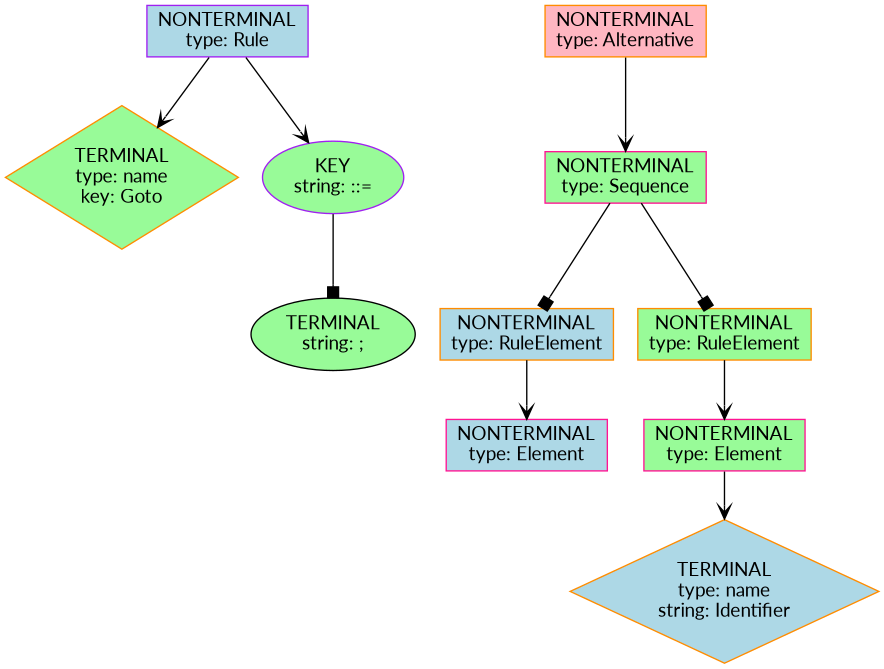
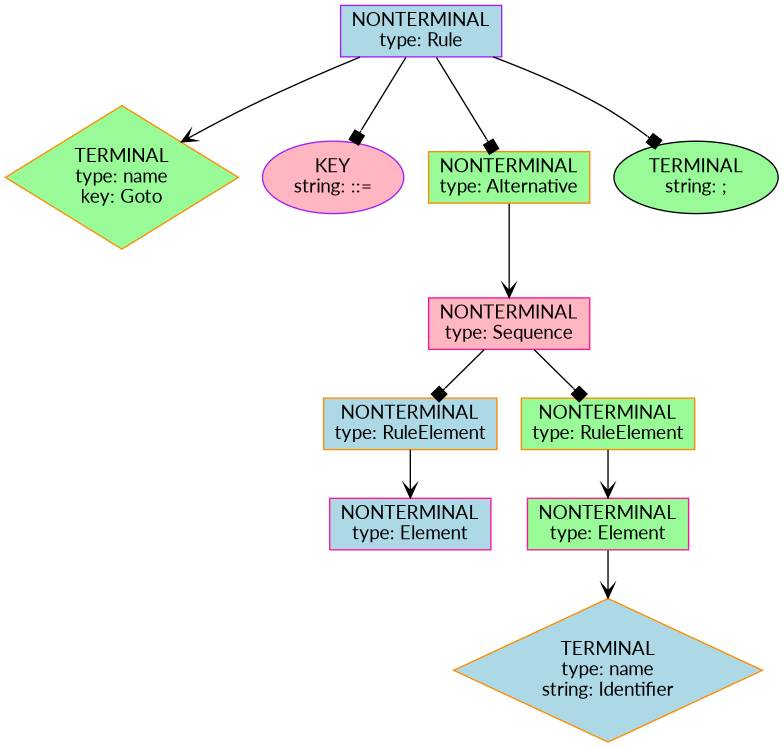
  digraph {
    fontname=Lato
    node [color=darkorange fillcolor=lightblue fontname=Lato shape=box style=filled]
    edge [arrowhead=vee fontname=Lato]
    n1 [color=purple label="NONTERMINAL\ntype: Rule"]
    n2 [fillcolor=palegreen label="TERMINAL\ntype: name\nkey: Goto" shape=diamond]
-   n3 [color=purple fillcolor=palegreen label="KEY\nstring: ::=" shape=oval]
-   n4 [fillcolor=lightpink label="NONTERMINAL\ntype: Alternative"]
+   n3 [color=purple fillcolor=lightpink label="KEY\nstring: ::=" shape=oval]
+   n4 [fillcolor=palegreen label="NONTERMINAL\ntype: Alternative"]
    n5 [color=black fillcolor=palegreen label="TERMINAL\nstring: ;" shape=oval]
-   n6 [color=deeppink fillcolor=palegreen label="NONTERMINAL\ntype: Sequence"]
+   n6 [color=deeppink fillcolor=lightpink label="NONTERMINAL\ntype: Sequence"]
    n7 [label="NONTERMINAL\ntype: RuleElement"]
    n8 [fillcolor=palegreen label="NONTERMINAL\ntype: RuleElement"]
    n9 [color=deeppink label="NONTERMINAL\ntype: Element"]
    n10 [color=deeppink fillcolor=palegreen label="NONTERMINAL\ntype: Element"]
    n11 [label="TERMINAL\ntype: name\nstring: Identifier" shape=diamond]
    n1 -> n2
-   n1 -> n3
-   n3 -> n5 [arrowhead=box]
+   n1 -> n3 [arrowhead=box]
+   n1 -> n4 [arrowhead=box]
+   n1 -> n5 [arrowhead=box]
    n4 -> n6
    n6 -> n7 [arrowhead=box]
    n6 -> n8 [arrowhead=box]
    n7 -> n9
    n8 -> n10
    n10 -> n11
  }
